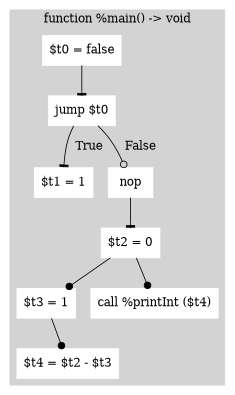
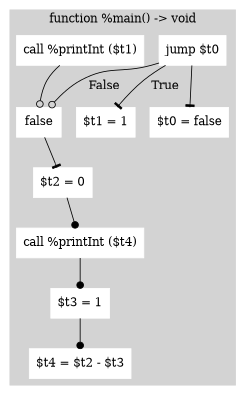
  digraph {
    node [color=white shape=rectangle style=filled]
    edge [arrowhead=tee]
    n1 [label="$t0 = false"]
    n2 [label="jump $t0"]
    n3 [label="$t1 = 1"]
-   n4 [label=nop]
+   n4 [label=false]
+   n5 [label="call %printInt ($t1)"]
    n6 [label="$t2 = 0"]
    n7 [label="$t3 = 1"]
    n8 [label="$t4 = $t2 - $t3"]
    n9 [label="call %printInt ($t4)"]
    subgraph cluster_1 {
      color=lightgrey
      label="function %main() -> void"
      style=filled
      n1
      n2
      n3
      n4
+     n5
      n6
      n7
      n8
      n9
    }
-   n1 -> n2
+   n2 -> n1
    n2 -> n3 [label="  True  "]
    n2 -> n4 [arrowhead=odot label="  False  "]
    n4 -> n6
-   n6 -> n7 [arrowhead=dot]
+   n5 -> n4 [arrowhead=odot]
+   n9 -> n7 [arrowhead=dot]
    n6 -> n9 [arrowhead=dot]
    n7 -> n8 [arrowhead=dot]
  }
